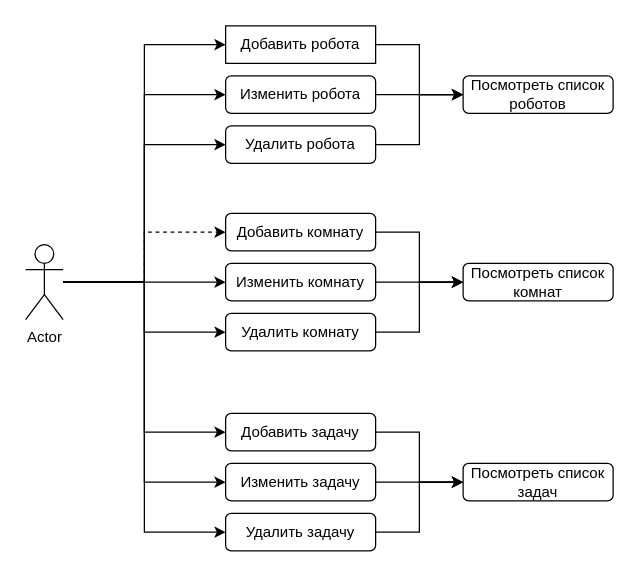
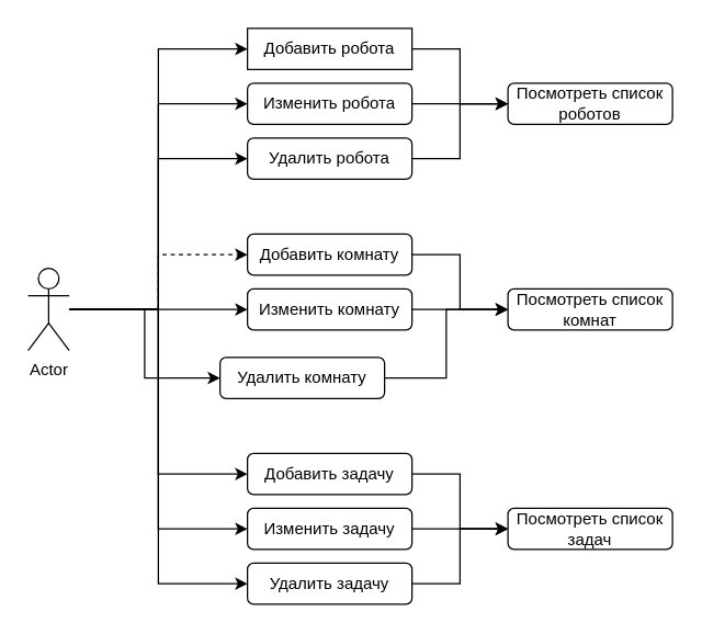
  <mxCell id="0" />
  <mxCell id="1" parent="0" />
  <mxCell id="2" style="edgeStyle=orthogonalEdgeStyle;rounded=0;orthogonalLoop=1;jettySize=auto;html=1;entryX=0;entryY=0.5;entryDx=0;entryDy=0;" edge="1" parent="1" source="3" target="8"><mxGeometry relative="1" as="geometry" /></mxCell>
  <mxCell id="3" value="Добавить робота" style="whiteSpace=wrap;html=1;rounded=0;" vertex="1" parent="1"><mxGeometry x="180" y="20" width="120" height="30" as="geometry" /></mxCell>
  <mxCell id="4" style="edgeStyle=orthogonalEdgeStyle;rounded=0;orthogonalLoop=1;jettySize=auto;html=1;entryX=0;entryY=0.5;entryDx=0;entryDy=0;" edge="1" parent="1" source="5" target="8"><mxGeometry relative="1" as="geometry"><mxPoint x="350" y="75" as="targetPoint" /></mxGeometry></mxCell>
  <mxCell id="5" value="Изменить робота" style="rounded=1;whiteSpace=wrap;html=1;" vertex="1" parent="1"><mxGeometry x="180" y="60" width="120" height="30" as="geometry" /></mxCell>
  <mxCell id="6" style="edgeStyle=orthogonalEdgeStyle;rounded=0;orthogonalLoop=1;jettySize=auto;html=1;entryX=0;entryY=0.5;entryDx=0;entryDy=0;" edge="1" parent="1" source="7" target="8"><mxGeometry relative="1" as="geometry" /></mxCell>
  <mxCell id="7" value="Удалить робота" style="rounded=1;whiteSpace=wrap;html=1;" vertex="1" parent="1"><mxGeometry x="180" y="100" width="120" height="30" as="geometry" /></mxCell>
  <mxCell id="8" value="Посмотреть список роботов" style="rounded=1;whiteSpace=wrap;html=1;" vertex="1" parent="1"><mxGeometry x="370" y="60" width="120" height="30" as="geometry" /></mxCell>
  <mxCell id="9" style="edgeStyle=orthogonalEdgeStyle;rounded=0;orthogonalLoop=1;jettySize=auto;html=1;entryX=0;entryY=0.5;entryDx=0;entryDy=0;" edge="1" parent="1" source="10" target="15"><mxGeometry relative="1" as="geometry" /></mxCell>
  <mxCell id="10" value="Добавить комнату" style="rounded=1;whiteSpace=wrap;html=1;" vertex="1" parent="1"><mxGeometry x="180" y="170" width="120" height="30" as="geometry" /></mxCell>
  <mxCell id="11" style="edgeStyle=orthogonalEdgeStyle;rounded=0;orthogonalLoop=1;jettySize=auto;html=1;entryX=0;entryY=0.5;entryDx=0;entryDy=0;" edge="1" parent="1" source="12" target="15"><mxGeometry relative="1" as="geometry"><mxPoint x="350" y="225" as="targetPoint" /></mxGeometry></mxCell>
  <mxCell id="12" value="Изменить комнату" style="rounded=1;whiteSpace=wrap;html=1;" vertex="1" parent="1"><mxGeometry x="180" y="210" width="120" height="30" as="geometry" /></mxCell>
  <mxCell id="13" style="edgeStyle=orthogonalEdgeStyle;rounded=0;orthogonalLoop=1;jettySize=auto;html=1;entryX=0;entryY=0.5;entryDx=0;entryDy=0;" edge="1" parent="1" source="14" target="15"><mxGeometry relative="1" as="geometry" /></mxCell>
- <mxCell id="14" value="Удалить комнату" style="rounded=1;whiteSpace=wrap;html=1;" vertex="1" parent="1"><mxGeometry x="180" y="250" width="120" height="30" as="geometry" /></mxCell>
+ <mxCell id="14" value="Удалить комнату" style="rounded=1;whiteSpace=wrap;html=1;" vertex="1" parent="1"><mxGeometry x="160" y="260" width="120" height="30" as="geometry" /></mxCell>
  <mxCell id="15" value="Посмотреть список комнат" style="rounded=1;whiteSpace=wrap;html=1;" vertex="1" parent="1"><mxGeometry x="370" y="210" width="120" height="30" as="geometry" /></mxCell>
  <mxCell id="16" style="edgeStyle=orthogonalEdgeStyle;rounded=0;orthogonalLoop=1;jettySize=auto;html=1;entryX=0;entryY=0.5;entryDx=0;entryDy=0;" edge="1" parent="1" source="17" target="22"><mxGeometry relative="1" as="geometry" /></mxCell>
  <mxCell id="17" value="Добавить задачу" style="rounded=1;whiteSpace=wrap;html=1;" vertex="1" parent="1"><mxGeometry x="180" y="330" width="120" height="30" as="geometry" /></mxCell>
  <mxCell id="18" style="edgeStyle=orthogonalEdgeStyle;rounded=0;orthogonalLoop=1;jettySize=auto;html=1;entryX=0;entryY=0.5;entryDx=0;entryDy=0;" edge="1" parent="1" source="19" target="22"><mxGeometry relative="1" as="geometry"><mxPoint x="350" y="385" as="targetPoint" /></mxGeometry></mxCell>
  <mxCell id="19" value="Изменить задачу" style="rounded=1;whiteSpace=wrap;html=1;" vertex="1" parent="1"><mxGeometry x="180" y="370" width="120" height="30" as="geometry" /></mxCell>
  <mxCell id="20" style="edgeStyle=orthogonalEdgeStyle;rounded=0;orthogonalLoop=1;jettySize=auto;html=1;entryX=0;entryY=0.5;entryDx=0;entryDy=0;" edge="1" parent="1" source="21" target="22"><mxGeometry relative="1" as="geometry" /></mxCell>
  <mxCell id="21" value="Удалить задачу" style="rounded=1;whiteSpace=wrap;html=1;" vertex="1" parent="1"><mxGeometry x="180" y="410" width="120" height="30" as="geometry" /></mxCell>
  <mxCell id="22" value="Посмотреть список задач" style="rounded=1;whiteSpace=wrap;html=1;" vertex="1" parent="1"><mxGeometry x="370" y="370" width="120" height="30" as="geometry" /></mxCell>
  <mxCell id="23" style="edgeStyle=orthogonalEdgeStyle;rounded=0;orthogonalLoop=1;jettySize=auto;html=1;entryX=0;entryY=0.5;entryDx=0;entryDy=0;" edge="1" parent="1" source="32" target="5"><mxGeometry relative="1" as="geometry" /></mxCell>
  <mxCell id="24" style="edgeStyle=orthogonalEdgeStyle;rounded=0;orthogonalLoop=1;jettySize=auto;html=1;entryX=0;entryY=0.5;entryDx=0;entryDy=0;" edge="1" parent="1" source="32" target="3"><mxGeometry relative="1" as="geometry" /></mxCell>
  <mxCell id="25" style="edgeStyle=orthogonalEdgeStyle;rounded=0;orthogonalLoop=1;jettySize=auto;html=1;entryX=0;entryY=0.5;entryDx=0;entryDy=0;" edge="1" parent="1" source="32" target="7"><mxGeometry relative="1" as="geometry" /></mxCell>
  <mxCell id="26" style="edgeStyle=orthogonalEdgeStyle;rounded=0;orthogonalLoop=1;jettySize=auto;html=1;entryX=0;entryY=0.5;entryDx=0;entryDy=0;dashed=1;" edge="1" parent="1" source="32" target="10"><mxGeometry relative="1" as="geometry" /></mxCell>
  <mxCell id="27" style="edgeStyle=orthogonalEdgeStyle;rounded=0;orthogonalLoop=1;jettySize=auto;html=1;entryX=0;entryY=0.5;entryDx=0;entryDy=0;" edge="1" parent="1" source="32" target="12"><mxGeometry relative="1" as="geometry" /></mxCell>
  <mxCell id="28" style="edgeStyle=orthogonalEdgeStyle;rounded=0;orthogonalLoop=1;jettySize=auto;html=1;entryX=0;entryY=0.5;entryDx=0;entryDy=0;" edge="1" parent="1" source="32" target="14"><mxGeometry relative="1" as="geometry" /></mxCell>
  <mxCell id="29" style="edgeStyle=orthogonalEdgeStyle;rounded=0;orthogonalLoop=1;jettySize=auto;html=1;entryX=0;entryY=0.5;entryDx=0;entryDy=0;" edge="1" parent="1" source="32" target="17"><mxGeometry relative="1" as="geometry" /></mxCell>
  <mxCell id="30" style="edgeStyle=orthogonalEdgeStyle;rounded=0;orthogonalLoop=1;jettySize=auto;html=1;entryX=0;entryY=0.5;entryDx=0;entryDy=0;" edge="1" parent="1" source="32" target="19"><mxGeometry relative="1" as="geometry" /></mxCell>
  <mxCell id="31" style="edgeStyle=orthogonalEdgeStyle;rounded=0;orthogonalLoop=1;jettySize=auto;html=1;entryX=0;entryY=0.5;entryDx=0;entryDy=0;" edge="1" parent="1" source="32" target="21"><mxGeometry relative="1" as="geometry" /></mxCell>
  <mxCell id="32" value="Actor" style="shape=umlActor;verticalLabelPosition=bottom;verticalAlign=top;html=1;outlineConnect=0;" vertex="1" parent="1"><mxGeometry x="20" y="195" width="30" height="60" as="geometry" /></mxCell>
